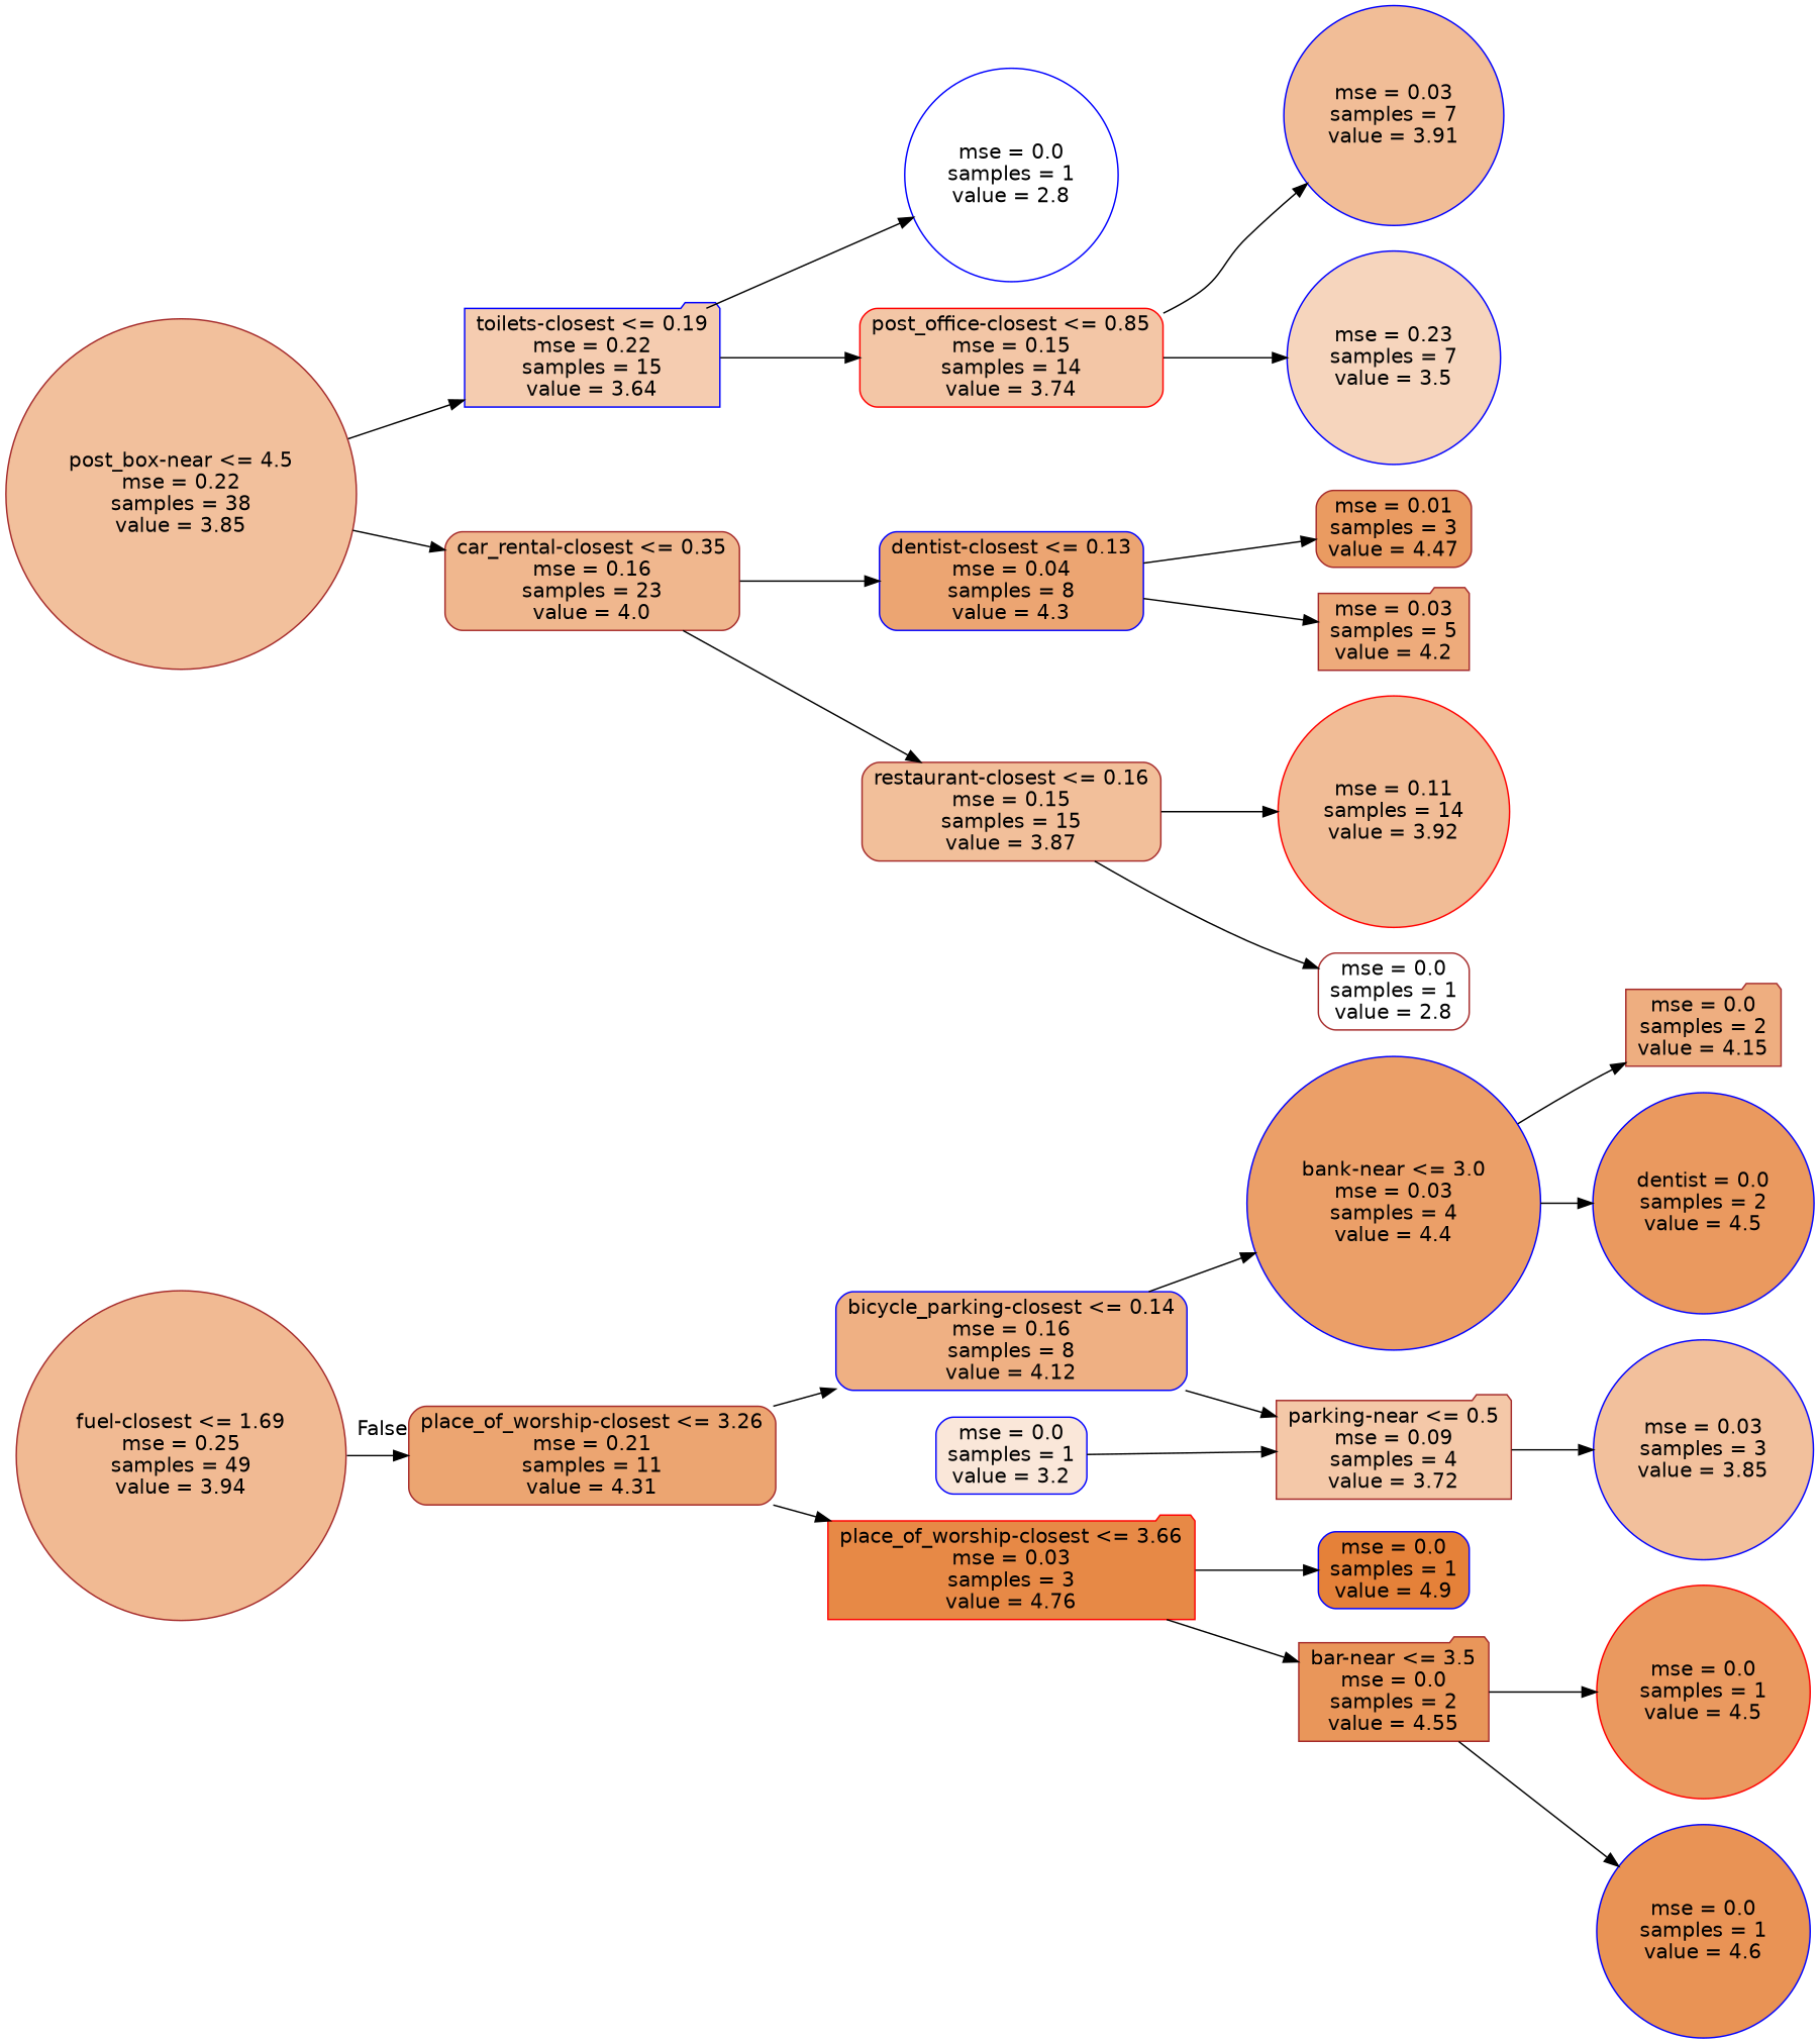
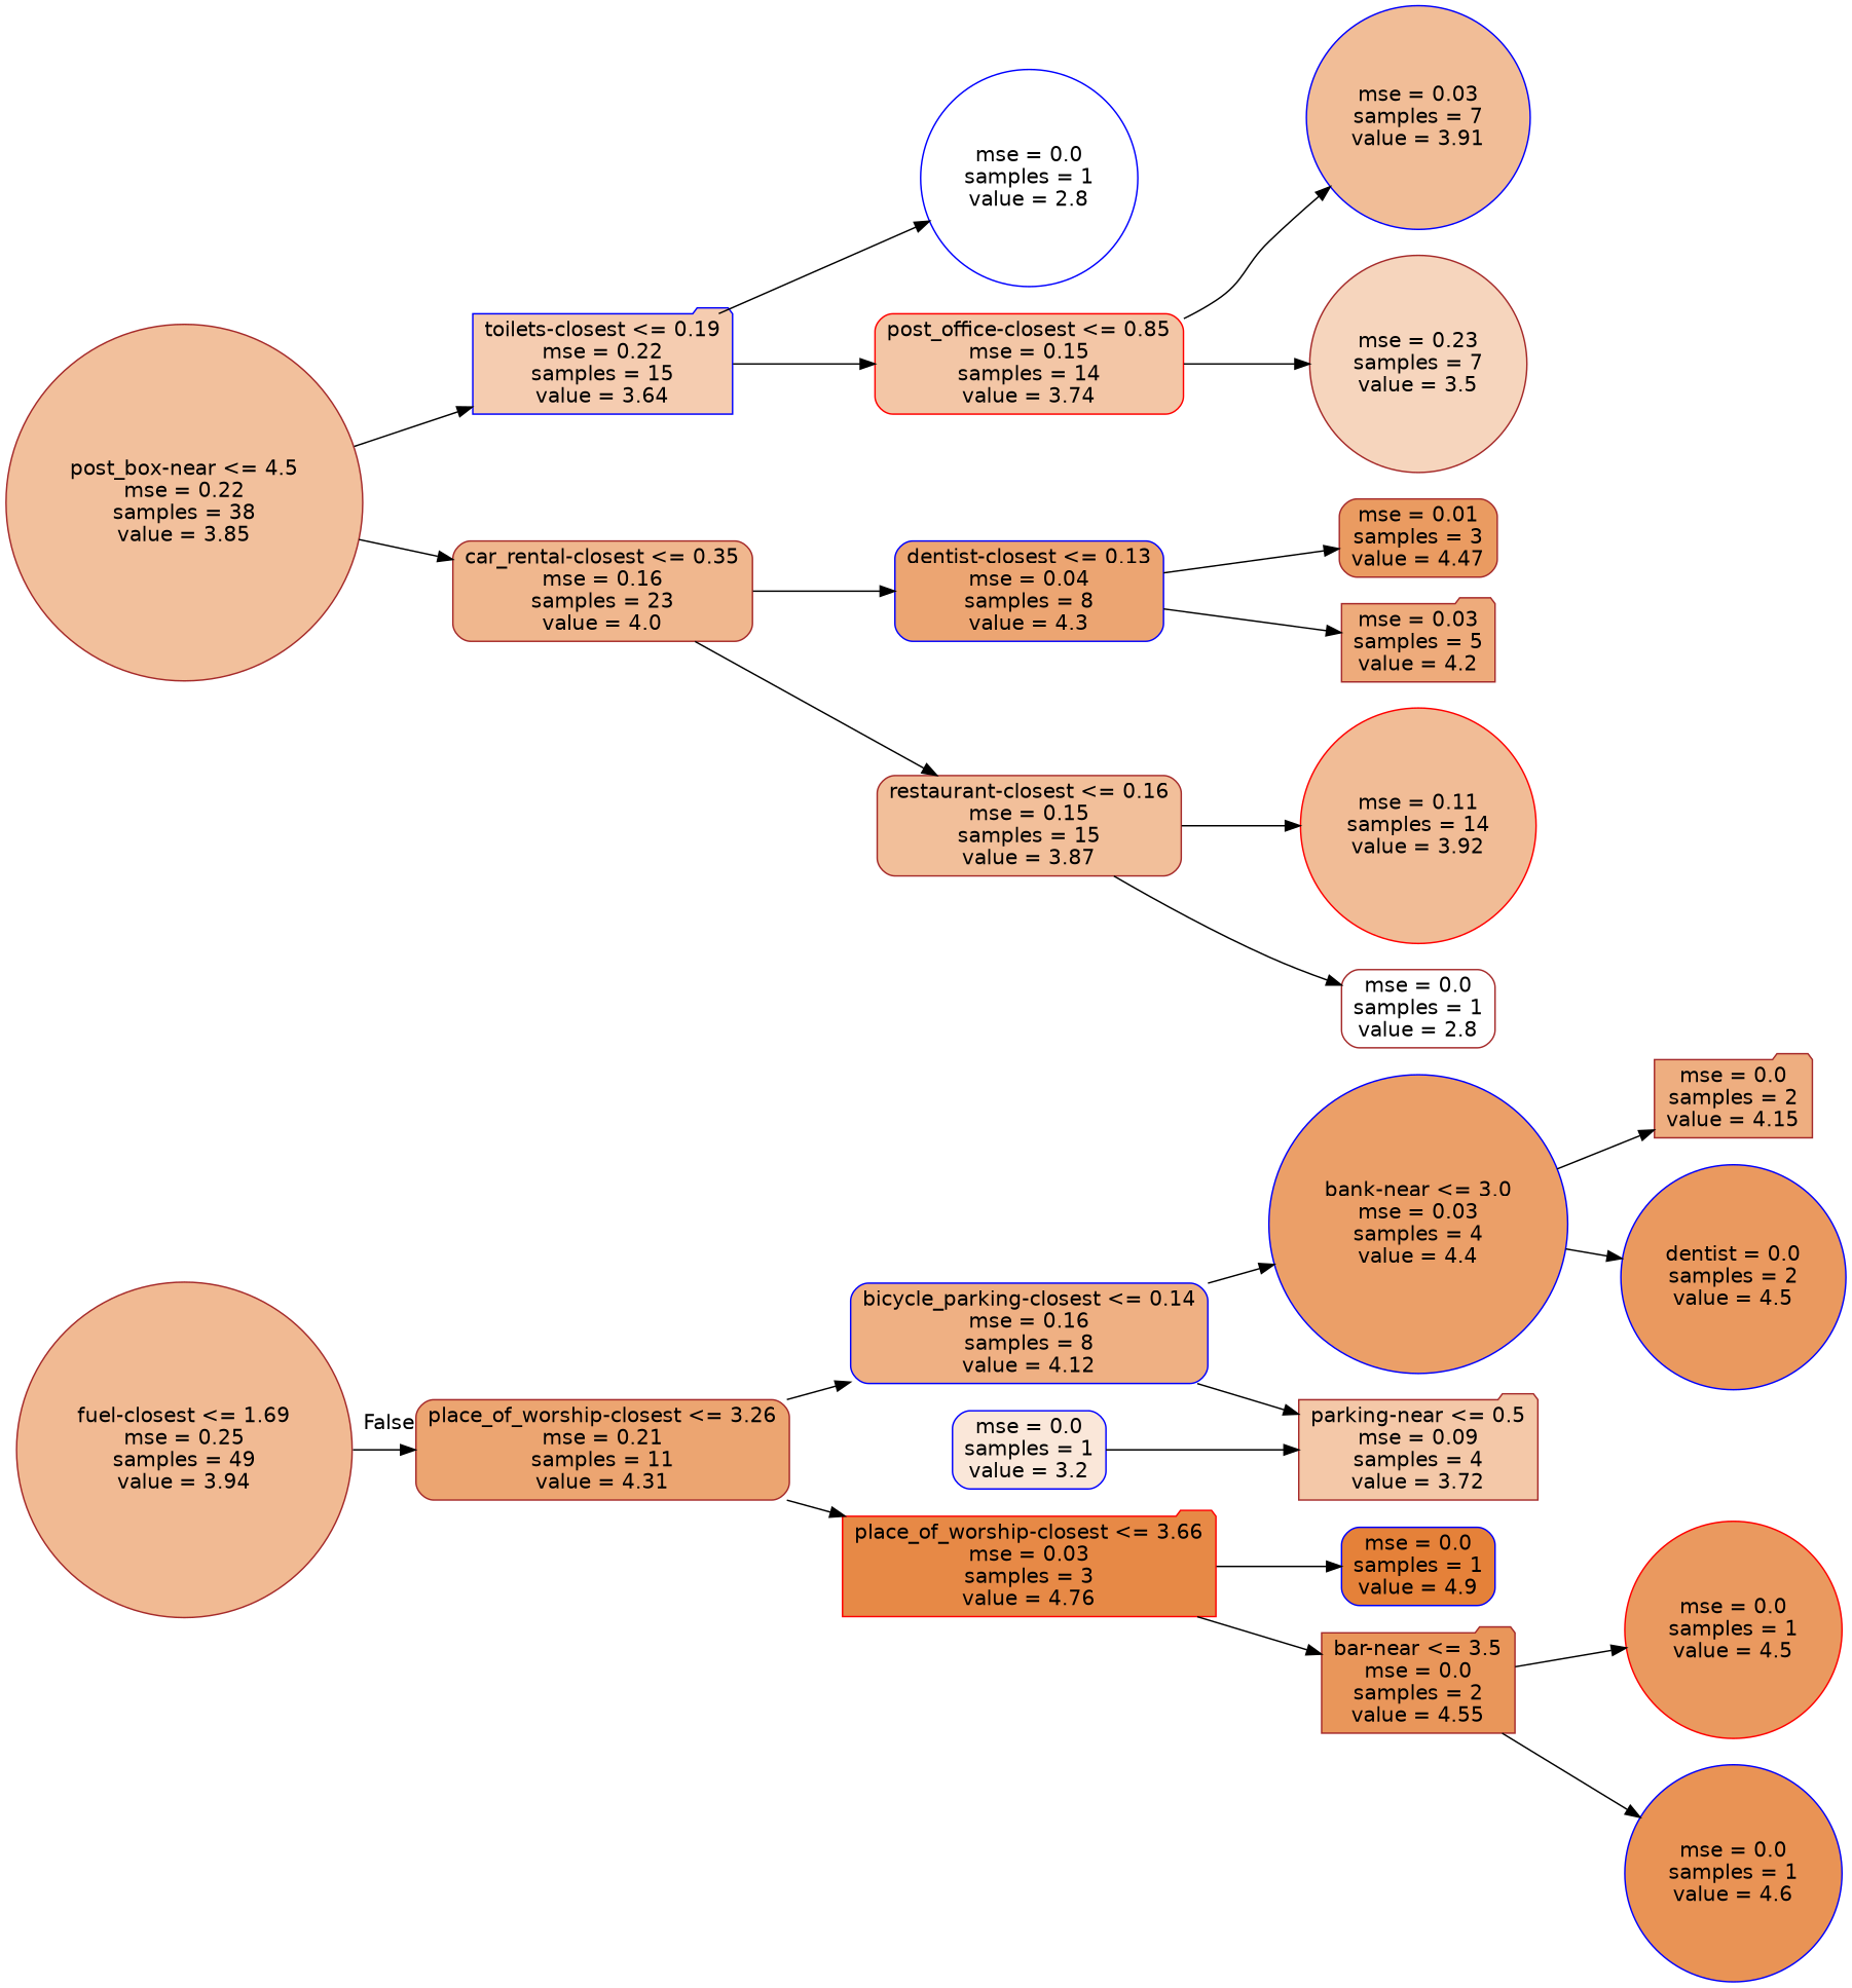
  digraph {
    rankdir=LR
    node [color=brown fillcolor="#f2c09c" fontname=helvetica shape=circle style="filled, rounded"]
    edge [fontname=helvetica]
    n1 [fillcolor="#f1ba93" label="fuel-closest <= 1.69\nmse = 0.25\nsamples = 49\nvalue = 3.94"]
    n2 [fillcolor="#eca571" label="place_of_worship-closest <= 3.26\nmse = 0.21\nsamples = 11\nvalue = 4.31" shape=box]
    n3 [label="post_box-near <= 4.5\nmse = 0.22\nsamples = 38\nvalue = 3.85"]
    n4 [color=blue fillcolor="#f5ccb0" label="toilets-closest <= 0.19\nmse = 0.22\nsamples = 15\nvalue = 3.64" shape=folder]
    n5 [fillcolor="#f0b78e" label="car_rental-closest <= 0.35\nmse = 0.16\nsamples = 23\nvalue = 4.0" shape=box]
    n6 [color=blue fillcolor="#efb083" label="bicycle_parking-closest <= 0.14\nmse = 0.16\nsamples = 8\nvalue = 4.12" shape=box]
    n7 [color=red fillcolor="#e78946" label="place_of_worship-closest <= 3.66\nmse = 0.03\nsamples = 3\nvalue = 4.76" shape=folder]
    n8 [color=blue fillcolor="#ffffff" label="mse = 0.0\nsamples = 1\nvalue = 2.8"]
    n9 [color=red fillcolor="#f3c6a6" label="post_office-closest <= 0.85\nmse = 0.15\nsamples = 14\nvalue = 3.74" shape=box]
    n10 [color=blue fillcolor="#eca572" label="dentist-closest <= 0.13\nmse = 0.04\nsamples = 8\nvalue = 4.3" shape=box]
    n11 [fillcolor="#f2bf9a" label="restaurant-closest <= 0.16\nmse = 0.15\nsamples = 15\nvalue = 3.87" shape=box]
    n12 [color=blue fillcolor="#f1bd97" label="mse = 0.03\nsamples = 7\nvalue = 3.91"]
-   n13 [color=blue fillcolor="#f6d5bd" label="mse = 0.23\nsamples = 7\nvalue = 3.5"]
+   n13 [fillcolor="#f6d5bd" label="mse = 0.23\nsamples = 7\nvalue = 3.5"]
    n14 [fillcolor="#ea9b61" label="mse = 0.01\nsamples = 3\nvalue = 4.47" shape=box]
    n15 [fillcolor="#eeab7b" label="mse = 0.03\nsamples = 5\nvalue = 4.2" shape=folder]
    n16 [color=red fillcolor="#f1bc96" label="mse = 0.11\nsamples = 14\nvalue = 3.92"]
    n17 [fillcolor="#ffffff" label="mse = 0.0\nsamples = 1\nvalue = 2.8" shape=box]
    n18 [color=blue fillcolor="#eb9f68" label="bank-near <= 3.0\nmse = 0.03\nsamples = 4\nvalue = 4.4"]
    n19 [fillcolor="#f4c8a8" label="parking-near <= 0.5\nmse = 0.09\nsamples = 4\nvalue = 3.72" shape=folder]
    n20 [color=blue fillcolor="#e58139" label="mse = 0.0\nsamples = 1\nvalue = 4.9" shape=box]
    n21 [fillcolor="#e9965a" label="bar-near <= 3.5\nmse = 0.0\nsamples = 2\nvalue = 4.55" shape=folder]
    n22 [fillcolor="#eeae80" label="mse = 0.0\nsamples = 2\nvalue = 4.15" shape=folder]
    n23 [color=blue fillcolor="#ea995f" label="dentist = 0.0\nsamples = 2\nvalue = 4.5"]
-   n24 [color=blue label="mse = 0.03\nsamples = 3\nvalue = 3.85"]
    n25 [color=blue fillcolor="#fae7d9" label="mse = 0.0\nsamples = 1\nvalue = 3.2" shape=box]
    n26 [color=red fillcolor="#ea995f" label="mse = 0.0\nsamples = 1\nvalue = 4.5"]
    n27 [color=blue fillcolor="#e99355" label="mse = 0.0\nsamples = 1\nvalue = 4.6"]
    n1 -> n2 [headlabel=False labelangle=-45 labeldistance=2.5]
    n2 -> n6
    n2 -> n7
    n3 -> n4
    n3 -> n5
    n4 -> n8
    n4 -> n9
    n5 -> n10
    n5 -> n11
    n6 -> n18
    n6 -> n19
    n7 -> n20
    n7 -> n21
    n9 -> n12
    n9 -> n13
    n10 -> n14
    n10 -> n15
    n11 -> n16
    n11 -> n17
    n18 -> n22
    n18 -> n23
-   n19 -> n24
    n21 -> n26
    n21 -> n27
    n25 -> n19
  }
